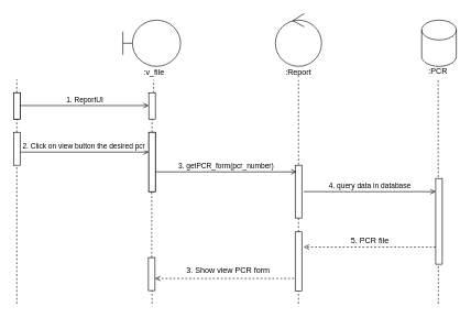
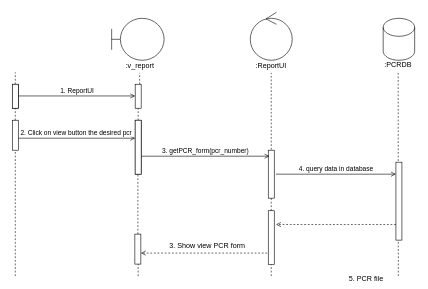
  <mxCell id="0" />
  <mxCell id="1" parent="0" />
  <mxCell id="2" value="" style="shape=umlBoundary;whiteSpace=wrap;html=1;" parent="1" vertex="1"><mxGeometry x="185.75" y="30" width="87.5" height="70" as="geometry" /></mxCell>
  <mxCell id="3" value="" style="ellipse;shape=umlControl;whiteSpace=wrap;html=1;" parent="1" vertex="1"><mxGeometry x="417" y="20" width="70" height="80" as="geometry" /></mxCell>
  <mxCell id="4" value="" style="shape=cylinder3;whiteSpace=wrap;html=1;boundedLbl=1;backgroundOutline=1;size=15;" parent="1" vertex="1"><mxGeometry x="638.75" y="30" width="52.5" height="70" as="geometry" /></mxCell>
  <mxCell id="5" value="" style="endArrow=none;dashed=1;html=1;" parent="1" source="29" target="8" edge="1"><mxGeometry width="50" height="50" relative="1" as="geometry"><mxPoint x="230" y="630" as="sourcePoint" /><mxPoint x="230" y="40" as="targetPoint" /></mxGeometry></mxCell>
  <mxCell id="6" value="" style="endArrow=none;dashed=1;html=1;" parent="1" source="19" target="9" edge="1"><mxGeometry width="50" height="50" relative="1" as="geometry"><mxPoint x="454.5" y="630" as="sourcePoint" /><mxPoint x="454.5" y="190" as="targetPoint" /></mxGeometry></mxCell>
  <mxCell id="7" value="" style="endArrow=none;dashed=1;html=1;" parent="1" target="10" edge="1"><mxGeometry width="50" height="50" relative="1" as="geometry"><mxPoint x="664" y="460" as="sourcePoint" /><mxPoint x="665.75" y="187" as="targetPoint" /></mxGeometry></mxCell>
- <mxCell id="8" value=":v_file" style="text;align=center;fontStyle=0;verticalAlign=middle;spacingLeft=3;spacingRight=3;strokeColor=none;rotatable=0;points=[[0,0.5],[1,0.5]];portConstraint=eastwest;" parent="1" vertex="1"><mxGeometry x="193.25" y="95" width="80" height="26" as="geometry" /></mxCell>
- <mxCell id="9" value=":Report" style="text;align=center;fontStyle=0;verticalAlign=middle;spacingLeft=3;spacingRight=3;strokeColor=none;rotatable=0;points=[[0,0.5],[1,0.5]];portConstraint=eastwest;" parent="1" vertex="1"><mxGeometry x="412" y="95" width="80" height="26" as="geometry" /></mxCell>
- <mxCell id="10" value=":PCR" style="text;align=center;fontStyle=0;verticalAlign=middle;spacingLeft=3;spacingRight=3;strokeColor=none;rotatable=0;points=[[0,0.5],[1,0.5]];portConstraint=eastwest;" parent="1" vertex="1"><mxGeometry x="638.75" y="94" width="50" height="26" as="geometry" /></mxCell>
+ <mxCell id="8" value=":v_report" style="text;align=center;fontStyle=0;verticalAlign=middle;spacingLeft=3;spacingRight=3;strokeColor=none;rotatable=0;points=[[0,0.5],[1,0.5]];portConstraint=eastwest;" parent="1" vertex="1"><mxGeometry x="193.25" y="95" width="80" height="26" as="geometry" /></mxCell>
+ <mxCell id="9" value=":ReportUI" style="text;align=center;fontStyle=0;verticalAlign=middle;spacingLeft=3;spacingRight=3;strokeColor=none;rotatable=0;points=[[0,0.5],[1,0.5]];portConstraint=eastwest;" parent="1" vertex="1"><mxGeometry x="412" y="95" width="80" height="26" as="geometry" /></mxCell>
+ <mxCell id="10" value=":PCRDB" style="text;align=center;fontStyle=0;verticalAlign=middle;spacingLeft=3;spacingRight=3;strokeColor=none;rotatable=0;points=[[0,0.5],[1,0.5]];portConstraint=eastwest;" parent="1" vertex="1"><mxGeometry x="638.75" y="94" width="50" height="26" as="geometry" /></mxCell>
  <mxCell id="11" value="" style="html=1;points=[];perimeter=orthogonalPerimeter;" parent="1" vertex="1"><mxGeometry x="20" y="200" width="10" height="50" as="geometry" /></mxCell>
  <mxCell id="12" value="" style="endArrow=none;dashed=1;html=1;" parent="1" target="11" edge="1"><mxGeometry width="50" height="50" relative="1" as="geometry"><mxPoint x="25" y="460" as="sourcePoint" /><mxPoint x="24.5" y="190" as="targetPoint" /></mxGeometry></mxCell>
  <mxCell id="13" value="2. Click on view button the desired pcr&amp;nbsp;" style="html=1;verticalAlign=bottom;endArrow=open;endFill=0;" parent="1" target="14" edge="1"><mxGeometry width="80" relative="1" as="geometry"><mxPoint x="30" y="230" as="sourcePoint" /><mxPoint x="110" y="230" as="targetPoint" /></mxGeometry></mxCell>
  <mxCell id="14" value="" style="html=1;points=[];perimeter=orthogonalPerimeter;" parent="1" vertex="1"><mxGeometry x="225" y="200" width="10" height="90" as="geometry" /></mxCell>
  <mxCell id="15" value="" style="html=1;points=[];perimeter=orthogonalPerimeter;" parent="1" vertex="1"><mxGeometry x="447" y="250" width="10" height="80" as="geometry" /></mxCell>
  <mxCell id="16" value="3. getPCR_form(pcr_number)" style="html=1;verticalAlign=bottom;endArrow=open;endFill=0;" parent="1" edge="1"><mxGeometry width="80" relative="1" as="geometry"><mxPoint x="235" y="260" as="sourcePoint" /><mxPoint x="449" y="260" as="targetPoint" /></mxGeometry></mxCell>
  <mxCell id="17" value="4. query data in database" style="html=1;verticalAlign=bottom;endArrow=open;endFill=0;" parent="1" target="18" edge="1"><mxGeometry width="80" relative="1" as="geometry"><mxPoint x="460" y="290" as="sourcePoint" /><mxPoint x="540" y="290" as="targetPoint" /></mxGeometry></mxCell>
  <mxCell id="18" value="" style="html=1;points=[];perimeter=orthogonalPerimeter;" parent="1" vertex="1"><mxGeometry x="660" y="270" width="10" height="130" as="geometry" /></mxCell>
  <mxCell id="19" value="" style="html=1;points=[];perimeter=orthogonalPerimeter;" parent="1" vertex="1"><mxGeometry x="447" y="351" width="10" height="90" as="geometry" /></mxCell>
  <mxCell id="20" value="" style="endArrow=none;dashed=1;html=1;" parent="1" target="19" edge="1"><mxGeometry width="50" height="50" relative="1" as="geometry"><mxPoint x="452" y="460" as="sourcePoint" /><mxPoint x="454.5" y="190" as="targetPoint" /></mxGeometry></mxCell>
  <mxCell id="21" value="" style="html=1;verticalAlign=bottom;endArrow=open;endFill=0;dashed=1;" parent="1" source="18" edge="1"><mxGeometry width="80" relative="1" as="geometry"><mxPoint x="560" y="370" as="sourcePoint" /><mxPoint x="460" y="374" as="targetPoint" /></mxGeometry></mxCell>
- <mxCell id="22" value="5. PCR file " style="text;html=1;align=center;verticalAlign=middle;resizable=0;points=[];autosize=1;" parent="1" vertex="1"><mxGeometry x="525" y="355" width="70" height="20" as="geometry" /></mxCell>
+ <mxCell id="22" value="5. PCR file " style="text;html=1;align=center;verticalAlign=middle;resizable=0;points=[];autosize=1;" parent="1" vertex="1"><mxGeometry x="575" y="455" width="70" height="20" as="geometry" /></mxCell>
  <mxCell id="23" value="" style="html=1;points=[];perimeter=orthogonalPerimeter;" parent="1" vertex="1"><mxGeometry x="224.5" y="390" width="10" height="50" as="geometry" /></mxCell>
  <mxCell id="24" value="" style="endArrow=none;dashed=1;html=1;" parent="1" target="23" edge="1"><mxGeometry width="50" height="50" relative="1" as="geometry"><mxPoint x="230" y="460" as="sourcePoint" /><mxPoint x="230" y="190" as="targetPoint" /></mxGeometry></mxCell>
  <mxCell id="25" value="" style="html=1;verticalAlign=bottom;endArrow=open;endFill=0;dashed=1;exitX=-0.167;exitY=0.785;exitDx=0;exitDy=0;exitPerimeter=0;" parent="1" source="19" target="23" edge="1"><mxGeometry width="80" relative="1" as="geometry"><mxPoint x="435" y="375" as="sourcePoint" /><mxPoint x="235" y="375" as="targetPoint" /></mxGeometry></mxCell>
  <mxCell id="26" value="3. Show view PCR form" style="text;html=1;align=center;verticalAlign=middle;resizable=0;points=[];autosize=1;" parent="1" vertex="1"><mxGeometry x="275" y="400" width="140" height="20" as="geometry" /></mxCell>
  <mxCell id="27" value="" style="html=1;points=[];perimeter=orthogonalPerimeter;" parent="1" vertex="1"><mxGeometry x="20" y="140" width="10" height="40" as="geometry" /></mxCell>
  <mxCell id="28" value="" style="endArrow=none;dashed=1;html=1;" parent="1" source="34" edge="1"><mxGeometry width="50" height="50" relative="1" as="geometry"><mxPoint x="24" y="200" as="sourcePoint" /><mxPoint x="25" y="120" as="targetPoint" /><Array as="points" /></mxGeometry></mxCell>
  <mxCell id="29" value="" style="html=1;points=[];perimeter=orthogonalPerimeter;" parent="1" vertex="1"><mxGeometry x="225" y="140" width="10" height="40" as="geometry" /></mxCell>
  <mxCell id="30" value="" style="endArrow=none;dashed=1;html=1;" parent="1" source="32" target="29" edge="1"><mxGeometry width="50" height="50" relative="1" as="geometry"><mxPoint x="229.983" y="390" as="sourcePoint" /><mxPoint x="229.983" y="36" as="targetPoint" /></mxGeometry></mxCell>
  <mxCell id="31" value="1. ReportUI" style="html=1;verticalAlign=bottom;endArrow=open;endFill=0;" parent="1" edge="1"><mxGeometry width="80" relative="1" as="geometry"><mxPoint x="30" y="159.5" as="sourcePoint" /><mxPoint x="225" y="159.5" as="targetPoint" /></mxGeometry></mxCell>
  <mxCell id="32" value="" style="html=1;points=[];perimeter=orthogonalPerimeter;" parent="1" vertex="1"><mxGeometry x="225" y="200" width="10" height="90" as="geometry" /></mxCell>
  <mxCell id="33" value="" style="endArrow=none;dashed=1;html=1;" parent="1" source="23" target="32" edge="1"><mxGeometry width="50" height="50" relative="1" as="geometry"><mxPoint x="229.5" y="390" as="sourcePoint" /><mxPoint x="229.5" y="180" as="targetPoint" /></mxGeometry></mxCell>
  <mxCell id="34" value="" style="html=1;points=[];perimeter=orthogonalPerimeter;" parent="1" vertex="1"><mxGeometry x="20" y="140" width="10" height="40" as="geometry" /></mxCell>
  <mxCell id="35" value="" style="endArrow=none;dashed=1;html=1;" parent="1" source="11" target="34" edge="1"><mxGeometry width="50" height="50" relative="1" as="geometry"><mxPoint x="25" y="200" as="sourcePoint" /><mxPoint x="25" y="120" as="targetPoint" /><Array as="points" /></mxGeometry></mxCell>
